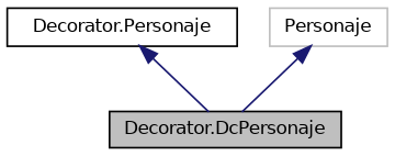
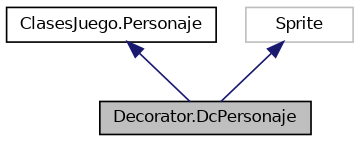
  digraph {
    node [color=black fillcolor=white fontname=Helvetica fontsize=10 shape=record style=filled]
    edge [color=midnightblue dir=back fontname=Helvetica fontsize=10 labelfontname=Helvetica labelfontsize=10 style=solid]
    n1 [fillcolor=grey75 fontcolor=black height=0.2 label="Decorator.DcPersonaje" width=0.4]
-   n2 [height=0.2 label="Decorator.Personaje" width=0.4]
-   n3 [color=grey75 height=0.2 label=Personaje width=0.4]
+   n2 [height=0.2 label="ClasesJuego.Personaje" width=0.4]
+   n3 [color=grey75 height=0.2 label=Sprite width=0.4]
    n2 -> n1
    n3 -> n1
  }
